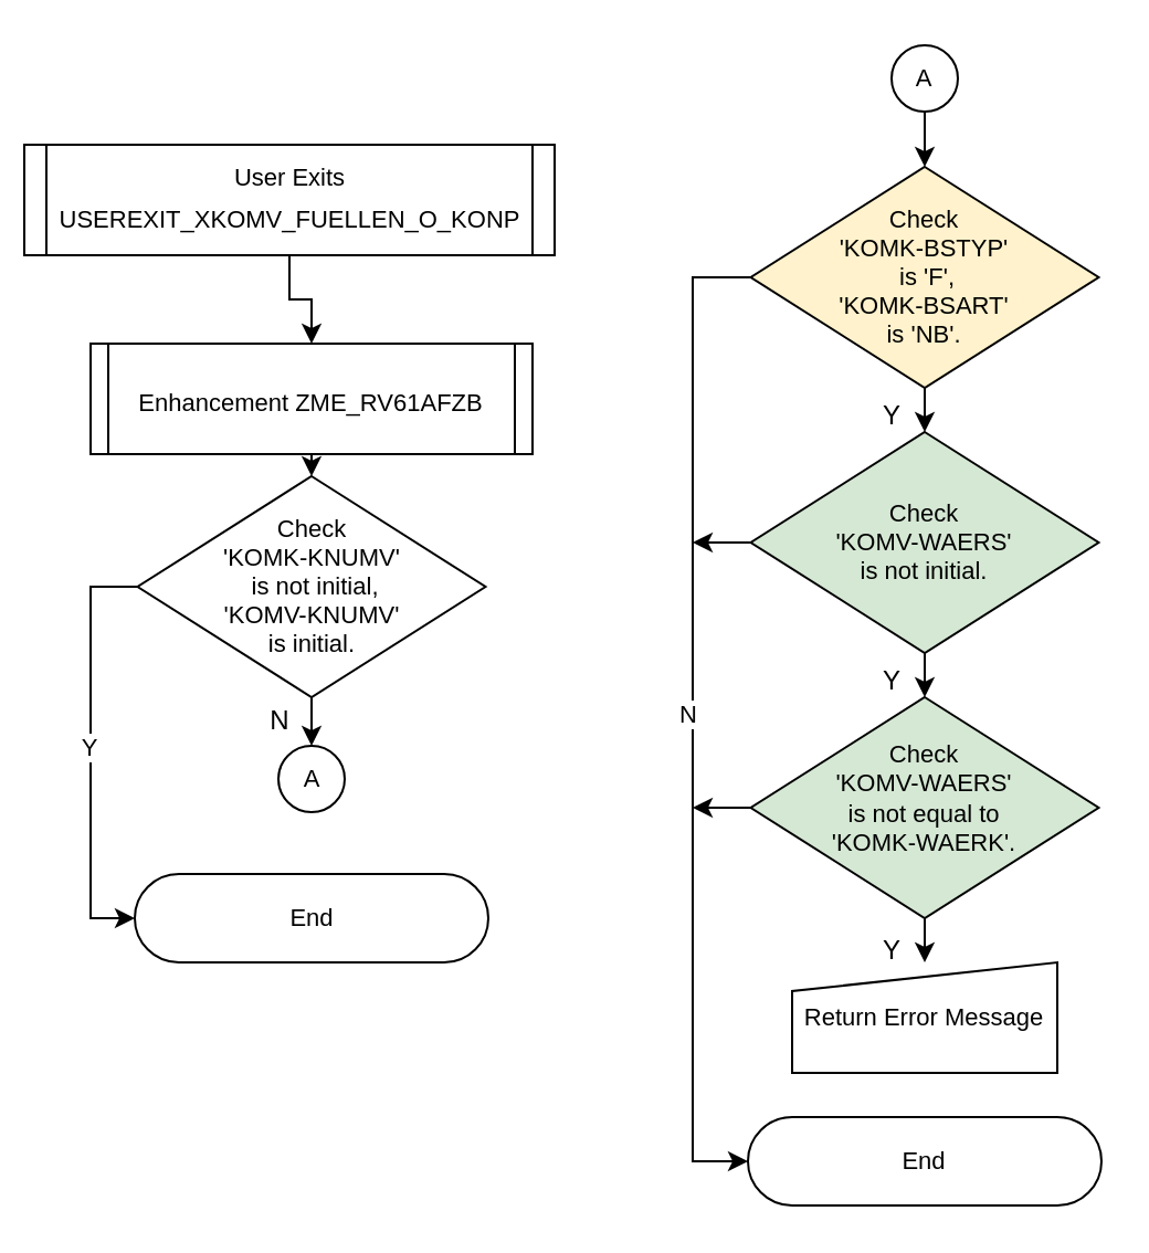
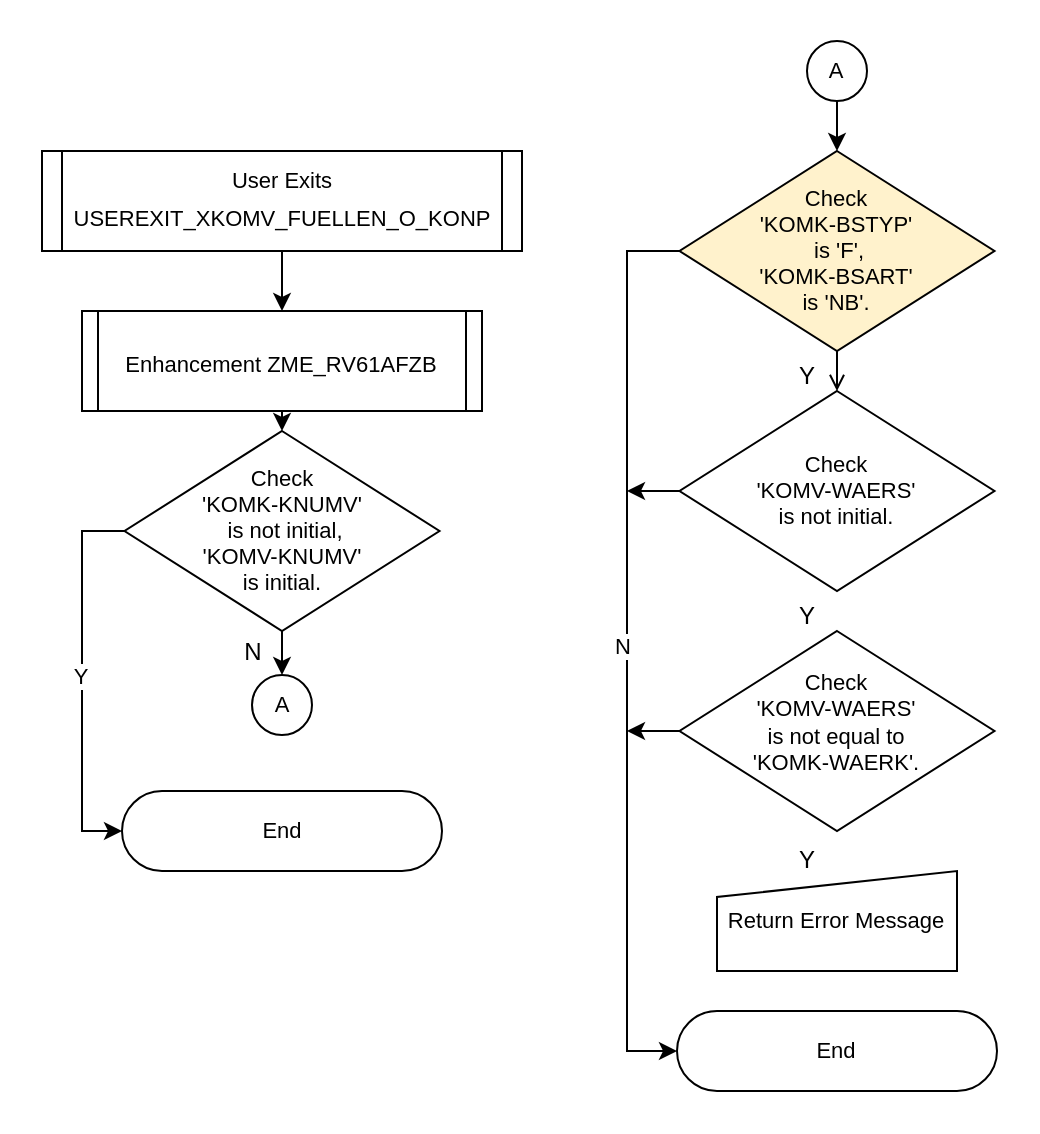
  <mxCell id="0" />
  <mxCell id="1" parent="0" />
  <mxCell id="2" style="edgeStyle=orthogonalEdgeStyle;rounded=0;orthogonalLoop=1;jettySize=auto;html=1;exitX=0.5;exitY=1;exitDx=0;exitDy=0;entryX=0.5;entryY=0;entryDx=0;entryDy=0;" edge="1" parent="1" source="3" target="5"><mxGeometry relative="1" as="geometry" /></mxCell>
- <mxCell id="3" value="&lt;font style=&quot;font-size: 11px;&quot;&gt;User Exits&lt;br&gt;&lt;/font&gt;USEREXIT_XKOMV_FUELLEN_O_KONP&lt;span style=&quot;font-size: medium; text-align: start;&quot;&gt;&lt;/span&gt;" style="shape=process;whiteSpace=wrap;html=1;backgroundOutline=1;fontSize=11;size=0.042;" vertex="1" parent="1"><mxGeometry x="10.5" y="65" width="240" height="50" as="geometry" /></mxCell>
+ <mxCell id="3" value="&lt;font style=&quot;font-size: 11px;&quot;&gt;User Exits&lt;br&gt;&lt;/font&gt;USEREXIT_XKOMV_FUELLEN_O_KONP&lt;span style=&quot;font-size: medium; text-align: start;&quot;&gt;&lt;/span&gt;" style="shape=process;whiteSpace=wrap;html=1;backgroundOutline=1;fontSize=11;size=0.042;" vertex="1" parent="1"><mxGeometry x="20.5" y="75" width="240" height="50" as="geometry" /></mxCell>
  <mxCell id="4" style="edgeStyle=orthogonalEdgeStyle;rounded=0;orthogonalLoop=1;jettySize=auto;html=1;exitX=0.5;exitY=1;exitDx=0;exitDy=0;entryX=0.5;entryY=0;entryDx=0;entryDy=0;" edge="1" parent="1" source="5" target="7"><mxGeometry relative="1" as="geometry" /></mxCell>
  <mxCell id="5" value="&lt;font style=&quot;font-size: 11px;&quot;&gt;Enhancement&amp;nbsp;&lt;/font&gt;ZME_RV61AFZB&lt;span style=&quot;font-size: medium; text-align: start;&quot;&gt;&lt;/span&gt;" style="shape=process;whiteSpace=wrap;html=1;backgroundOutline=1;fontSize=11;size=0.042;" vertex="1" parent="1"><mxGeometry x="40.5" y="155" width="200" height="50" as="geometry" /></mxCell>
  <mxCell id="6" style="edgeStyle=orthogonalEdgeStyle;rounded=0;orthogonalLoop=1;jettySize=auto;html=1;exitX=0.5;exitY=1;exitDx=0;exitDy=0;entryX=0.5;entryY=0;entryDx=0;entryDy=0;" edge="1" parent="1" source="7" target="11"><mxGeometry relative="1" as="geometry" /></mxCell>
  <mxCell id="7" value="Check &lt;br&gt;'KOMK-KNUMV'&lt;br&gt;&amp;nbsp;is not initial, &lt;br&gt;'KOMV-KNUMV' &lt;br&gt;is initial." style="rhombus;whiteSpace=wrap;html=1;fontSize=11;" vertex="1" parent="1"><mxGeometry x="61.75" y="215" width="157.5" height="100" as="geometry" /></mxCell>
  <mxCell id="8" value="End" style="html=1;dashed=0;whiteSpace=wrap;shape=mxgraph.dfd.start;fontSize=11;" vertex="1" parent="1"><mxGeometry x="60.5" y="395" width="160" height="40" as="geometry" /></mxCell>
- <mxCell id="9" style="edgeStyle=orthogonalEdgeStyle;rounded=0;orthogonalLoop=1;jettySize=auto;html=1;exitX=0.5;exitY=1;exitDx=0;exitDy=0;entryX=0.5;entryY=0;entryDx=0;entryDy=0;" edge="1" parent="1" source="10" target="16"><mxGeometry relative="1" as="geometry" /></mxCell>
+ <mxCell id="9" style="edgeStyle=orthogonalEdgeStyle;rounded=0;orthogonalLoop=1;jettySize=auto;html=1;exitX=0.5;exitY=1;exitDx=0;exitDy=0;entryX=0.5;entryY=0;entryDx=0;entryDy=0;endArrow=open;" edge="1" parent="1" source="10" target="16"><mxGeometry relative="1" as="geometry" /></mxCell>
  <mxCell id="10" value="Check &lt;br&gt;'KOMK-BSTYP'&lt;br&gt;&amp;nbsp;is 'F', &lt;br&gt;'KOMK-BSART' &lt;br&gt;is 'NB'." style="rhombus;whiteSpace=wrap;html=1;fontSize=11;fillColor=#fff2cc;" vertex="1" parent="1"><mxGeometry x="339.25" y="75" width="157.5" height="100" as="geometry" /></mxCell>
  <mxCell id="11" value="&lt;font style=&quot;font-size: 11px;&quot;&gt;A&lt;/font&gt;" style="ellipse;whiteSpace=wrap;html=1;aspect=fixed;" vertex="1" parent="1"><mxGeometry x="125.5" y="337" width="30" height="30" as="geometry" /></mxCell>
  <mxCell id="12" style="edgeStyle=orthogonalEdgeStyle;rounded=0;orthogonalLoop=1;jettySize=auto;html=1;exitX=0.5;exitY=1;exitDx=0;exitDy=0;entryX=0.5;entryY=0;entryDx=0;entryDy=0;" edge="1" parent="1" source="13" target="10"><mxGeometry relative="1" as="geometry" /></mxCell>
  <mxCell id="13" value="&lt;font style=&quot;font-size: 11px;&quot;&gt;A&lt;/font&gt;" style="ellipse;whiteSpace=wrap;html=1;aspect=fixed;" vertex="1" parent="1"><mxGeometry x="403" y="20" width="30" height="30" as="geometry" /></mxCell>
- <mxCell id="14" style="edgeStyle=orthogonalEdgeStyle;rounded=0;orthogonalLoop=1;jettySize=auto;html=1;exitX=0.5;exitY=1;exitDx=0;exitDy=0;entryX=0.5;entryY=0;entryDx=0;entryDy=0;" edge="1" parent="1" source="16" target="19"><mxGeometry relative="1" as="geometry" /></mxCell>
  <mxCell id="15" style="edgeStyle=orthogonalEdgeStyle;rounded=0;orthogonalLoop=1;jettySize=auto;html=1;exitX=0;exitY=0.5;exitDx=0;exitDy=0;" edge="1" parent="1" source="16"><mxGeometry relative="1" as="geometry"><mxPoint x="313" y="245" as="targetPoint" /></mxGeometry></mxCell>
- <mxCell id="16" value="Check &lt;br&gt;'KOMV-WAERS'&lt;br&gt;is not initial." style="rhombus;whiteSpace=wrap;html=1;fontSize=11;fillColor=#d5e8d4;" vertex="1" parent="1"><mxGeometry x="339.25" y="195" width="157.5" height="100" as="geometry" /></mxCell>
+ <mxCell id="16" value="Check &lt;br&gt;'KOMV-WAERS'&lt;br&gt;is not initial." style="rhombus;whiteSpace=wrap;html=1;fontSize=11;" vertex="1" parent="1"><mxGeometry x="339.25" y="195" width="157.5" height="100" as="geometry" /></mxCell>
  <mxCell id="17" style="edgeStyle=orthogonalEdgeStyle;rounded=0;orthogonalLoop=1;jettySize=auto;html=1;exitX=0;exitY=0.5;exitDx=0;exitDy=0;" edge="1" parent="1" source="19"><mxGeometry relative="1" as="geometry"><mxPoint x="313" y="365" as="targetPoint" /></mxGeometry></mxCell>
- <mxCell id="18" style="edgeStyle=orthogonalEdgeStyle;rounded=0;orthogonalLoop=1;jettySize=auto;html=1;exitX=0.5;exitY=1;exitDx=0;exitDy=0;entryX=0.5;entryY=0;entryDx=0;entryDy=0;" edge="1" parent="1" source="19" target="20"><mxGeometry relative="1" as="geometry" /></mxCell>
- <mxCell id="19" value="Check &lt;br&gt;'KOMV-WAERS'&lt;br&gt;is not equal to&lt;br&gt;'KOMK-WAERK'." style="rhombus;whiteSpace=wrap;html=1;fontSize=11;spacingTop=-8;fillColor=#d5e8d4;" vertex="1" parent="1"><mxGeometry x="339.25" y="315" width="157.5" height="100" as="geometry" /></mxCell>
+ <mxCell id="19" value="Check &lt;br&gt;'KOMV-WAERS'&lt;br&gt;is not equal to&lt;br&gt;'KOMK-WAERK'." style="rhombus;whiteSpace=wrap;html=1;fontSize=11;spacingTop=-8;" vertex="1" parent="1"><mxGeometry x="339.25" y="315" width="157.5" height="100" as="geometry" /></mxCell>
  <mxCell id="20" value="Return Error Message" style="shape=manualInput;whiteSpace=wrap;html=1;fontSize=11;size=13;" vertex="1" parent="1"><mxGeometry x="358" y="435" width="120" height="50" as="geometry" /></mxCell>
  <mxCell id="21" value="End" style="html=1;dashed=0;whiteSpace=wrap;shape=mxgraph.dfd.start;fontSize=11;" vertex="1" parent="1"><mxGeometry x="338" y="505" width="160" height="40" as="geometry" /></mxCell>
  <mxCell id="22" style="edgeStyle=orthogonalEdgeStyle;rounded=0;orthogonalLoop=1;jettySize=auto;html=1;exitX=0;exitY=0.5;exitDx=0;exitDy=0;entryX=0;entryY=0.5;entryDx=0;entryDy=0;entryPerimeter=0;" edge="1" parent="1" source="10" target="21"><mxGeometry relative="1" as="geometry"><Array as="points"><mxPoint x="313" y="125" /><mxPoint x="313" y="525" /></Array></mxGeometry></mxCell>
  <mxCell id="23" value="N" style="edgeLabel;html=1;align=center;verticalAlign=middle;resizable=0;points=[];" vertex="1" connectable="0" parent="22"><mxGeometry x="-0.005" y="-3" relative="1" as="geometry"><mxPoint as="offset" /></mxGeometry></mxCell>
  <mxCell id="24" value="Y" style="text;html=1;align=center;verticalAlign=middle;resizable=0;points=[];autosize=1;strokeColor=none;fillColor=none;" vertex="1" parent="1"><mxGeometry x="388" y="173" width="30" height="30" as="geometry" /></mxCell>
  <mxCell id="25" value="Y" style="text;html=1;align=center;verticalAlign=middle;resizable=0;points=[];autosize=1;strokeColor=none;fillColor=none;" vertex="1" parent="1"><mxGeometry x="388" y="293" width="30" height="30" as="geometry" /></mxCell>
  <mxCell id="26" style="edgeStyle=orthogonalEdgeStyle;rounded=0;orthogonalLoop=1;jettySize=auto;html=1;exitX=0;exitY=0.5;exitDx=0;exitDy=0;entryX=0;entryY=0.5;entryDx=0;entryDy=0;entryPerimeter=0;" edge="1" parent="1" source="7" target="8"><mxGeometry relative="1" as="geometry" /></mxCell>
  <mxCell id="27" value="Y" style="edgeLabel;html=1;align=center;verticalAlign=middle;resizable=0;points=[];" vertex="1" connectable="0" parent="26"><mxGeometry x="-0.018" y="-2" relative="1" as="geometry"><mxPoint x="1" as="offset" /></mxGeometry></mxCell>
  <mxCell id="28" value="N" style="text;html=1;align=center;verticalAlign=middle;resizable=0;points=[];autosize=1;strokeColor=none;fillColor=none;" vertex="1" parent="1"><mxGeometry x="111" y="311" width="30" height="30" as="geometry" /></mxCell>
  <mxCell id="29" value="Y" style="text;html=1;align=center;verticalAlign=middle;resizable=0;points=[];autosize=1;strokeColor=none;fillColor=none;" vertex="1" parent="1"><mxGeometry x="388" y="415" width="30" height="30" as="geometry" /></mxCell>
